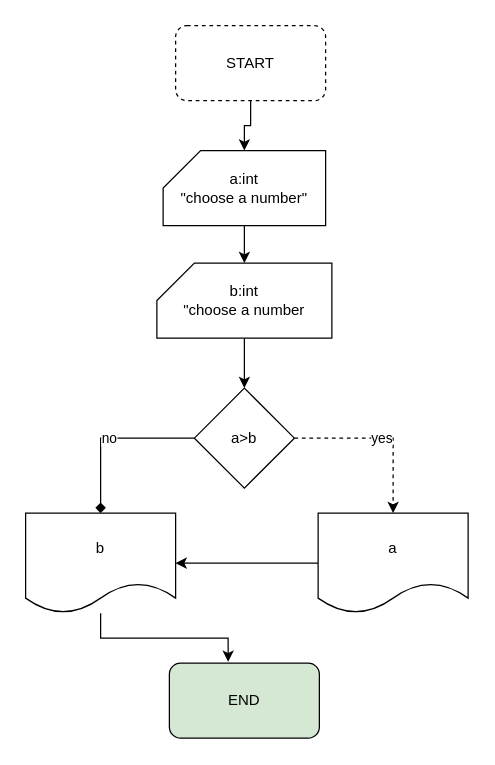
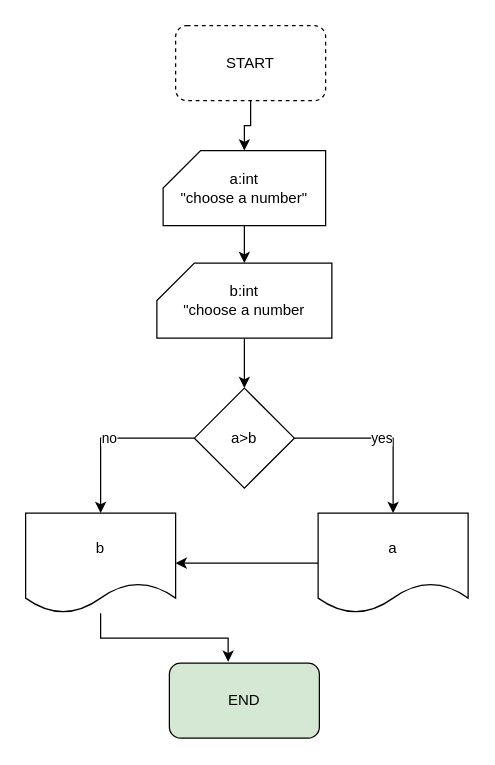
  <mxCell id="0" />
  <mxCell id="1" parent="0" />
  <mxCell id="2" value="END" style="rounded=1;whiteSpace=wrap;html=1;fillColor=#d5e8d4;" vertex="1" parent="1"><mxGeometry x="135" y="530" width="120" height="60" as="geometry" /></mxCell>
  <mxCell id="3" value="" style="edgeStyle=orthogonalEdgeStyle;rounded=0;orthogonalLoop=1;jettySize=auto;html=1;" edge="1" parent="1" source="4" target="8"><mxGeometry relative="1" as="geometry" /></mxCell>
  <mxCell id="4" value="START" style="rounded=1;whiteSpace=wrap;html=1;dashed=1;" vertex="1" parent="1"><mxGeometry x="140" y="20" width="120" height="60" as="geometry" /></mxCell>
  <mxCell id="5" value="" style="edgeStyle=orthogonalEdgeStyle;rounded=0;orthogonalLoop=1;jettySize=auto;html=1;" edge="1" parent="1" source="6" target="11"><mxGeometry relative="1" as="geometry" /></mxCell>
  <mxCell id="6" value="b:int&lt;br&gt;&quot;choose a number" style="shape=card;whiteSpace=wrap;html=1;" vertex="1" parent="1"><mxGeometry x="125" y="210" width="140" height="60" as="geometry" /></mxCell>
  <mxCell id="7" value="" style="edgeStyle=orthogonalEdgeStyle;rounded=0;orthogonalLoop=1;jettySize=auto;html=1;" edge="1" parent="1" source="8" target="6"><mxGeometry relative="1" as="geometry" /></mxCell>
  <mxCell id="8" value="a:int&lt;br&gt;&quot;choose a number&quot;" style="shape=card;whiteSpace=wrap;html=1;" vertex="1" parent="1"><mxGeometry x="130" y="120" width="130" height="60" as="geometry" /></mxCell>
- <mxCell id="9" value="yes" style="edgeStyle=orthogonalEdgeStyle;rounded=0;orthogonalLoop=1;jettySize=auto;html=1;entryX=0.5;entryY=0;entryDx=0;entryDy=0;dashed=1;" edge="1" parent="1" source="11" target="15"><mxGeometry relative="1" as="geometry"><mxPoint x="290" y="350" as="targetPoint" /></mxGeometry></mxCell>
- <mxCell id="10" value="no" style="edgeStyle=orthogonalEdgeStyle;rounded=0;orthogonalLoop=1;jettySize=auto;html=1;entryX=0.5;entryY=0;entryDx=0;entryDy=0;endArrow=diamond;" edge="1" parent="1" source="11" target="13"><mxGeometry relative="1" as="geometry" /></mxCell>
+ <mxCell id="9" value="yes" style="edgeStyle=orthogonalEdgeStyle;rounded=0;orthogonalLoop=1;jettySize=auto;html=1;entryX=0.5;entryY=0;entryDx=0;entryDy=0;" edge="1" parent="1" source="11" target="15"><mxGeometry relative="1" as="geometry"><mxPoint x="290" y="350" as="targetPoint" /></mxGeometry></mxCell>
+ <mxCell id="10" value="no" style="edgeStyle=orthogonalEdgeStyle;rounded=0;orthogonalLoop=1;jettySize=auto;html=1;entryX=0.5;entryY=0;entryDx=0;entryDy=0;" edge="1" parent="1" source="11" target="13"><mxGeometry relative="1" as="geometry" /></mxCell>
  <mxCell id="11" value="a&amp;gt;b" style="rhombus;whiteSpace=wrap;html=1;" vertex="1" parent="1"><mxGeometry x="155" y="310" width="80" height="80" as="geometry" /></mxCell>
  <mxCell id="12" style="edgeStyle=orthogonalEdgeStyle;rounded=0;orthogonalLoop=1;jettySize=auto;html=1;entryX=0.392;entryY=-0.017;entryDx=0;entryDy=0;entryPerimeter=0;" edge="1" parent="1" source="13" target="2"><mxGeometry relative="1" as="geometry"><mxPoint x="160" y="520" as="targetPoint" /></mxGeometry></mxCell>
  <mxCell id="13" value="b" style="shape=document;whiteSpace=wrap;html=1;boundedLbl=1;" vertex="1" parent="1"><mxGeometry x="20" y="410" width="120" height="80" as="geometry" /></mxCell>
  <mxCell id="14" style="edgeStyle=orthogonalEdgeStyle;rounded=0;orthogonalLoop=1;jettySize=auto;html=1;" edge="1" parent="1" source="15" target="13"><mxGeometry relative="1" as="geometry"><mxPoint x="220" y="480" as="targetPoint" /></mxGeometry></mxCell>
  <mxCell id="15" value="a" style="shape=document;whiteSpace=wrap;html=1;boundedLbl=1;" vertex="1" parent="1"><mxGeometry x="254" y="410" width="120" height="80" as="geometry" /></mxCell>
